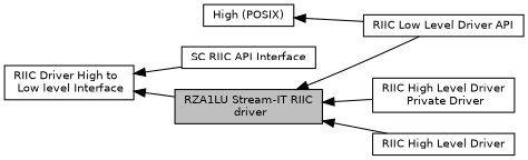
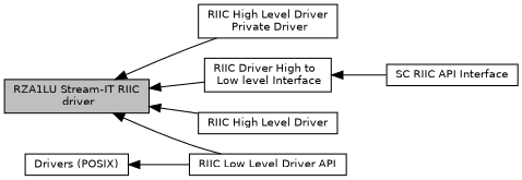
  digraph {
    rankdir=LR
    node [color=black fillcolor=white fontname=Helvetica fontsize=10 shape=box style=filled]
    edge [dir=back fontname=Helvetica fontsize=10 labelfontname=Helvetica labelfontsize=10 shape=plaintext style=solid]
    n1 [height=0.2 label="RIIC High Level Driver\l Private Driver" width=0.4]
    n2 [height=0.2 label="RIIC Driver High to\l Low level Interface" width=0.4]
    n3 [height=0.2 label="SC RIIC API Interface" width=0.4]
    n4 [height=0.2 label="RIIC Low Level Driver API" width=0.4]
    n5 [height=0.2 label="RIIC High Level Driver" width=0.4]
    n6 [fillcolor=grey75 fontcolor=black height=0.2 label="RZA1LU Stream-IT RIIC\l driver" width=0.4]
-   n7 [height=0.2 label="High (POSIX)" width=0.4]
+   n7 [height=0.2 label="Drivers (POSIX)" width=0.4]
    n2 -> n3
    n6 -> n1
-   n2 -> n6
+   n6 -> n2
    n6 -> n4
    n6 -> n5
    n7 -> n4
  }
